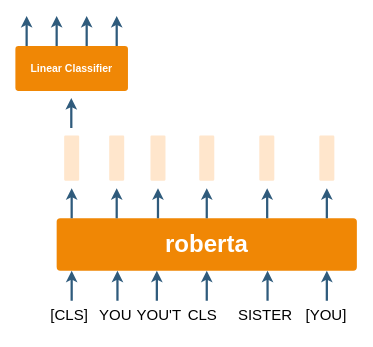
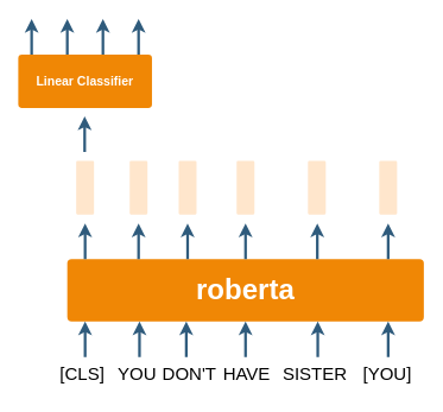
  <mxCell id="0" />
  <mxCell id="1" parent="0" />
  <mxCell id="2" value="&lt;span style=&quot;font-size: 32px&quot;&gt;roberta&lt;/span&gt;" style="rounded=1;whiteSpace=wrap;html=1;shadow=0;labelBackgroundColor=none;strokeColor=none;strokeWidth=3;fillColor=#f08705;fontFamily=Helvetica;fontSize=16;fontColor=#FFFFFF;align=center;fontStyle=1;spacing=5;arcSize=7;perimeterSpacing=2;" parent="1" vertex="1"><mxGeometry x="75" y="290" width="400" height="70" as="geometry" /></mxCell>
  <mxCell id="3" value="Linear Classifier" style="rounded=1;whiteSpace=wrap;html=1;shadow=0;labelBackgroundColor=none;strokeColor=none;strokeWidth=3;fillColor=#F08705;fontFamily=Helvetica;fontSize=14;fontColor=#FFFFFF;align=center;spacing=5;fontStyle=1;arcSize=7;perimeterSpacing=2;" parent="1" vertex="1"><mxGeometry x="20" y="60.5" width="150" height="60" as="geometry" /></mxCell>
  <mxCell id="4" value="&lt;font style=&quot;font-size: 20px&quot;&gt;[CLS]&lt;/font&gt;" style="text;html=1;" vertex="1" parent="1"><mxGeometry x="65" y="400" width="60" height="40" as="geometry" /></mxCell>
  <mxCell id="5" value="&lt;font style=&quot;font-size: 20px&quot;&gt;YOU&lt;/font&gt;" style="text;html=1;" vertex="1" parent="1"><mxGeometry x="130" y="400" width="50" height="40" as="geometry" /></mxCell>
- <mxCell id="6" value="&lt;font style=&quot;font-size: 20px&quot;&gt;YOU'T&lt;/font&gt;" style="text;html=1;" vertex="1" parent="1"><mxGeometry x="180" y="400" width="70" height="40" as="geometry" /></mxCell>
- <mxCell id="7" value="&lt;font style=&quot;font-size: 20px&quot;&gt;CLS&lt;/font&gt;" style="text;html=1;" vertex="1" parent="1"><mxGeometry x="247.5" y="400" width="55" height="40" as="geometry" /></mxCell>
+ <mxCell id="6" value="&lt;font style=&quot;font-size: 20px&quot;&gt;DON'T&lt;/font&gt;" style="text;html=1;" vertex="1" parent="1"><mxGeometry x="180" y="400" width="70" height="40" as="geometry" /></mxCell>
+ <mxCell id="7" value="&lt;font style=&quot;font-size: 20px&quot;&gt;HAVE&lt;/font&gt;" style="text;html=1;" vertex="1" parent="1"><mxGeometry x="247.5" y="400" width="55" height="40" as="geometry" /></mxCell>
  <mxCell id="8" value="" style="edgeStyle=none;rounded=0;jumpStyle=none;html=1;shadow=0;labelBackgroundColor=none;startArrow=none;startFill=0;endArrow=classic;endFill=1;jettySize=auto;orthogonalLoop=1;strokeColor=#2F5B7C;strokeWidth=3;fontFamily=Helvetica;fontSize=16;fontColor=#23445D;spacing=5;" edge="1" parent="1"><mxGeometry relative="1" as="geometry"><mxPoint x="95" y="389" as="sourcePoint" /><mxPoint x="95" y="360" as="targetPoint" /><Array as="points"><mxPoint x="95" y="400" /><mxPoint x="95" y="389" /></Array></mxGeometry></mxCell>
  <mxCell id="9" value="" style="edgeStyle=none;rounded=0;jumpStyle=none;html=1;shadow=0;labelBackgroundColor=none;startArrow=none;startFill=0;endArrow=classic;endFill=1;jettySize=auto;orthogonalLoop=1;strokeColor=#2F5B7C;strokeWidth=3;fontFamily=Helvetica;fontSize=16;fontColor=#23445D;spacing=5;" edge="1" parent="1"><mxGeometry relative="1" as="geometry"><mxPoint x="156" y="389" as="sourcePoint" /><mxPoint x="156" y="360" as="targetPoint" /><Array as="points"><mxPoint x="156" y="400" /><mxPoint x="156" y="389" /></Array></mxGeometry></mxCell>
  <mxCell id="10" value="" style="edgeStyle=none;rounded=0;jumpStyle=none;html=1;shadow=0;labelBackgroundColor=none;startArrow=none;startFill=0;endArrow=classic;endFill=1;jettySize=auto;orthogonalLoop=1;strokeColor=#2F5B7C;strokeWidth=3;fontFamily=Helvetica;fontSize=16;fontColor=#23445D;spacing=5;" edge="1" parent="1"><mxGeometry relative="1" as="geometry"><mxPoint x="208.5" y="389" as="sourcePoint" /><mxPoint x="208.5" y="360" as="targetPoint" /><Array as="points"><mxPoint x="208.5" y="400" /><mxPoint x="208.5" y="389" /></Array></mxGeometry></mxCell>
  <mxCell id="11" value="" style="edgeStyle=none;rounded=0;jumpStyle=none;html=1;shadow=0;labelBackgroundColor=none;startArrow=none;startFill=0;endArrow=classic;endFill=1;jettySize=auto;orthogonalLoop=1;strokeColor=#2F5B7C;strokeWidth=3;fontFamily=Helvetica;fontSize=16;fontColor=#23445D;spacing=5;" edge="1" parent="1"><mxGeometry relative="1" as="geometry"><mxPoint x="275" y="389" as="sourcePoint" /><mxPoint x="275" y="360" as="targetPoint" /><Array as="points"><mxPoint x="275" y="400" /><mxPoint x="275" y="389" /></Array></mxGeometry></mxCell>
  <mxCell id="12" value="" style="edgeStyle=none;rounded=0;jumpStyle=none;html=1;shadow=0;labelBackgroundColor=none;startArrow=none;startFill=0;endArrow=classic;endFill=1;jettySize=auto;orthogonalLoop=1;strokeColor=#2F5B7C;strokeWidth=3;fontFamily=Helvetica;fontSize=16;fontColor=#23445D;spacing=5;" edge="1" parent="1"><mxGeometry relative="1" as="geometry"><mxPoint x="356" y="389" as="sourcePoint" /><mxPoint x="356" y="360" as="targetPoint" /><Array as="points"><mxPoint x="356" y="400" /><mxPoint x="356" y="389" /></Array></mxGeometry></mxCell>
  <mxCell id="13" value="" style="edgeStyle=none;rounded=0;jumpStyle=none;html=1;shadow=0;labelBackgroundColor=none;startArrow=none;startFill=0;endArrow=classic;endFill=1;jettySize=auto;orthogonalLoop=1;strokeColor=#2F5B7C;strokeWidth=3;fontFamily=Helvetica;fontSize=16;fontColor=#23445D;spacing=5;" edge="1" parent="1"><mxGeometry relative="1" as="geometry"><mxPoint x="435" y="389" as="sourcePoint" /><mxPoint x="435" y="360" as="targetPoint" /><Array as="points"><mxPoint x="435" y="400" /><mxPoint x="435" y="389" /></Array></mxGeometry></mxCell>
  <mxCell id="14" value="" style="rounded=1;whiteSpace=wrap;html=1;shadow=0;labelBackgroundColor=none;strokeWidth=3;fontFamily=Helvetica;fontSize=14;align=center;spacing=5;arcSize=7;perimeterSpacing=2;fillColor=#ffe6cc;strokeColor=none;" vertex="1" parent="1"><mxGeometry x="85" y="180" width="20" height="60" as="geometry" /></mxCell>
  <mxCell id="15" value="" style="edgeStyle=none;rounded=0;jumpStyle=none;html=1;shadow=0;labelBackgroundColor=none;startArrow=none;startFill=0;endArrow=classic;endFill=1;jettySize=auto;orthogonalLoop=1;strokeColor=#2F5B7C;strokeWidth=3;fontFamily=Helvetica;fontSize=16;fontColor=#23445D;spacing=5;" edge="1" parent="1"><mxGeometry relative="1" as="geometry"><mxPoint x="95" y="279" as="sourcePoint" /><mxPoint x="95" y="250" as="targetPoint" /><Array as="points"><mxPoint x="95" y="290" /><mxPoint x="95" y="279" /></Array></mxGeometry></mxCell>
  <mxCell id="16" value="" style="edgeStyle=none;rounded=0;jumpStyle=none;html=1;shadow=0;labelBackgroundColor=none;startArrow=none;startFill=0;endArrow=classic;endFill=1;jettySize=auto;orthogonalLoop=1;strokeColor=#2F5B7C;strokeWidth=3;fontFamily=Helvetica;fontSize=16;fontColor=#23445D;spacing=5;" edge="1" parent="1"><mxGeometry relative="1" as="geometry"><mxPoint x="155" y="279" as="sourcePoint" /><mxPoint x="155" y="250" as="targetPoint" /><Array as="points"><mxPoint x="155" y="290" /><mxPoint x="155" y="279" /></Array></mxGeometry></mxCell>
  <mxCell id="17" value="" style="edgeStyle=none;rounded=0;jumpStyle=none;html=1;shadow=0;labelBackgroundColor=none;startArrow=none;startFill=0;endArrow=classic;endFill=1;jettySize=auto;orthogonalLoop=1;strokeColor=#2F5B7C;strokeWidth=3;fontFamily=Helvetica;fontSize=16;fontColor=#23445D;spacing=5;" edge="1" parent="1"><mxGeometry relative="1" as="geometry"><mxPoint x="210" y="279" as="sourcePoint" /><mxPoint x="210" y="250" as="targetPoint" /><Array as="points"><mxPoint x="210" y="290" /><mxPoint x="210" y="279" /></Array></mxGeometry></mxCell>
  <mxCell id="18" value="" style="edgeStyle=none;rounded=0;jumpStyle=none;html=1;shadow=0;labelBackgroundColor=none;startArrow=none;startFill=0;endArrow=classic;endFill=1;jettySize=auto;orthogonalLoop=1;strokeColor=#2F5B7C;strokeWidth=3;fontFamily=Helvetica;fontSize=16;fontColor=#23445D;spacing=5;" edge="1" parent="1"><mxGeometry relative="1" as="geometry"><mxPoint x="275" y="279" as="sourcePoint" /><mxPoint x="275" y="250" as="targetPoint" /><Array as="points"><mxPoint x="275" y="290" /><mxPoint x="275" y="279" /></Array></mxGeometry></mxCell>
  <mxCell id="19" value="" style="edgeStyle=none;rounded=0;jumpStyle=none;html=1;shadow=0;labelBackgroundColor=none;startArrow=none;startFill=0;endArrow=classic;endFill=1;jettySize=auto;orthogonalLoop=1;strokeColor=#2F5B7C;strokeWidth=3;fontFamily=Helvetica;fontSize=16;fontColor=#23445D;spacing=5;" edge="1" parent="1"><mxGeometry relative="1" as="geometry"><mxPoint x="355.5" y="279" as="sourcePoint" /><mxPoint x="355.5" y="250" as="targetPoint" /><Array as="points"><mxPoint x="355.5" y="290" /><mxPoint x="355.5" y="279" /></Array></mxGeometry></mxCell>
  <mxCell id="20" value="" style="edgeStyle=none;rounded=0;jumpStyle=none;html=1;shadow=0;labelBackgroundColor=none;startArrow=none;startFill=0;endArrow=classic;endFill=1;jettySize=auto;orthogonalLoop=1;strokeColor=#2F5B7C;strokeWidth=3;fontFamily=Helvetica;fontSize=16;fontColor=#23445D;spacing=5;" edge="1" parent="1"><mxGeometry relative="1" as="geometry"><mxPoint x="435" y="279" as="sourcePoint" /><mxPoint x="435" y="250" as="targetPoint" /><Array as="points"><mxPoint x="435" y="290" /><mxPoint x="435" y="279" /></Array></mxGeometry></mxCell>
  <mxCell id="21" value="" style="rounded=1;whiteSpace=wrap;html=1;shadow=0;labelBackgroundColor=none;strokeColor=none;strokeWidth=3;fillColor=#ffe6cc;fontFamily=Helvetica;fontSize=14;align=center;spacing=5;arcSize=7;perimeterSpacing=2;" vertex="1" parent="1"><mxGeometry x="145" y="180" width="20" height="60" as="geometry" /></mxCell>
  <mxCell id="22" value="" style="rounded=1;whiteSpace=wrap;html=1;shadow=0;labelBackgroundColor=none;strokeColor=none;strokeWidth=3;fillColor=#ffe6cc;fontFamily=Helvetica;fontSize=14;align=center;spacing=5;arcSize=7;perimeterSpacing=2;" vertex="1" parent="1"><mxGeometry x="200" y="180" width="20" height="60" as="geometry" /></mxCell>
  <mxCell id="23" value="" style="rounded=1;whiteSpace=wrap;html=1;shadow=0;labelBackgroundColor=none;strokeColor=none;strokeWidth=3;fillColor=#ffe6cc;fontFamily=Helvetica;fontSize=14;align=center;spacing=5;arcSize=7;perimeterSpacing=2;" vertex="1" parent="1"><mxGeometry x="265" y="180" width="20" height="60" as="geometry" /></mxCell>
  <mxCell id="24" value="" style="rounded=1;whiteSpace=wrap;html=1;shadow=0;labelBackgroundColor=none;strokeColor=none;strokeWidth=3;fillColor=#ffe6cc;fontFamily=Helvetica;fontSize=14;align=center;spacing=5;arcSize=7;perimeterSpacing=2;" vertex="1" parent="1"><mxGeometry x="345" y="180" width="20" height="60" as="geometry" /></mxCell>
  <mxCell id="25" value="" style="rounded=1;whiteSpace=wrap;html=1;shadow=0;labelBackgroundColor=none;strokeColor=none;strokeWidth=3;fillColor=#ffe6cc;fontFamily=Helvetica;fontSize=14;align=center;spacing=5;arcSize=7;perimeterSpacing=2;" vertex="1" parent="1"><mxGeometry x="425" y="180" width="20" height="60" as="geometry" /></mxCell>
  <mxCell id="26" value="" style="edgeStyle=none;rounded=0;jumpStyle=none;html=1;shadow=0;labelBackgroundColor=none;startArrow=none;startFill=0;endArrow=classic;endFill=1;jettySize=auto;orthogonalLoop=1;strokeColor=#2F5B7C;strokeWidth=3;fontFamily=Helvetica;fontSize=16;fontColor=#23445D;spacing=5;" edge="1" parent="1"><mxGeometry relative="1" as="geometry"><mxPoint x="94.5" y="159" as="sourcePoint" /><mxPoint x="94.5" y="130" as="targetPoint" /><Array as="points"><mxPoint x="94.5" y="170" /><mxPoint x="94.5" y="159" /></Array></mxGeometry></mxCell>
  <mxCell id="27" value="" style="edgeStyle=none;rounded=0;jumpStyle=none;html=1;shadow=0;labelBackgroundColor=none;startArrow=none;startFill=0;endArrow=classic;endFill=1;jettySize=auto;orthogonalLoop=1;strokeColor=#2F5B7C;strokeWidth=3;fontFamily=Helvetica;fontSize=16;fontColor=#23445D;spacing=5;" edge="1" parent="1"><mxGeometry relative="1" as="geometry"><mxPoint x="35" y="49.5" as="sourcePoint" /><mxPoint x="35" y="20.5" as="targetPoint" /><Array as="points"><mxPoint x="35" y="60.5" /><mxPoint x="35" y="49.5" /></Array></mxGeometry></mxCell>
  <mxCell id="28" value="" style="edgeStyle=none;rounded=0;jumpStyle=none;html=1;shadow=0;labelBackgroundColor=none;startArrow=none;startFill=0;endArrow=classic;endFill=1;jettySize=auto;orthogonalLoop=1;strokeColor=#2F5B7C;strokeWidth=3;fontFamily=Helvetica;fontSize=16;fontColor=#23445D;spacing=5;" edge="1" parent="1"><mxGeometry relative="1" as="geometry"><mxPoint x="75" y="49.5" as="sourcePoint" /><mxPoint x="75" y="20.5" as="targetPoint" /><Array as="points"><mxPoint x="75" y="60.5" /><mxPoint x="75" y="49.5" /></Array></mxGeometry></mxCell>
  <mxCell id="29" value="" style="edgeStyle=none;rounded=0;jumpStyle=none;html=1;shadow=0;labelBackgroundColor=none;startArrow=none;startFill=0;endArrow=classic;endFill=1;jettySize=auto;orthogonalLoop=1;strokeColor=#2F5B7C;strokeWidth=3;fontFamily=Helvetica;fontSize=16;fontColor=#23445D;spacing=5;" edge="1" parent="1"><mxGeometry relative="1" as="geometry"><mxPoint x="115" y="49.5" as="sourcePoint" /><mxPoint x="115" y="20.5" as="targetPoint" /><Array as="points"><mxPoint x="115" y="60.5" /><mxPoint x="115" y="49.5" /></Array></mxGeometry></mxCell>
  <mxCell id="30" value="" style="edgeStyle=none;rounded=0;jumpStyle=none;html=1;shadow=0;labelBackgroundColor=none;startArrow=none;startFill=0;endArrow=classic;endFill=1;jettySize=auto;orthogonalLoop=1;strokeColor=#2F5B7C;strokeWidth=3;fontFamily=Helvetica;fontSize=16;fontColor=#23445D;spacing=5;" edge="1" parent="1"><mxGeometry relative="1" as="geometry"><mxPoint x="155" y="49.5" as="sourcePoint" /><mxPoint x="155" y="20.5" as="targetPoint" /><Array as="points"><mxPoint x="155" y="60.5" /><mxPoint x="155" y="49.5" /></Array></mxGeometry></mxCell>
  <mxCell id="31" value="&lt;font style=&quot;font-size: 20px&quot;&gt;SISTER&lt;/font&gt;" style="text;html=1;" vertex="1" parent="1"><mxGeometry x="315" y="400" width="55" height="40" as="geometry" /></mxCell>
  <mxCell id="32" value="&lt;font style=&quot;font-size: 20px&quot;&gt;[YOU]&lt;/font&gt;" style="text;html=1;" vertex="1" parent="1"><mxGeometry x="405" y="400" width="60" height="40" as="geometry" /></mxCell>
